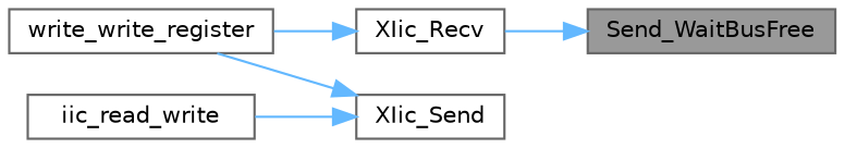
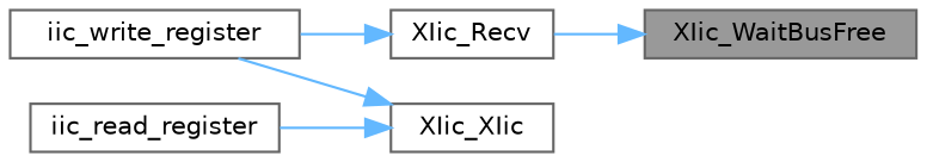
  digraph {
    rankdir=RL
    node [color=grey40 fillcolor=white fontname=Helvetica fontsize=10 shape=box style=filled]
    edge [color=steelblue1 dir=back fontname=Helvetica fontsize=10 labelfontname=Helvetica labelfontsize=10 style=solid]
-   n1 [color=gray40 fillcolor=grey60 fontcolor=black height=0.2 label=Send_WaitBusFree width=0.4]
+   n1 [color=gray40 fillcolor=grey60 fontcolor=black height=0.2 label=XIic_WaitBusFree width=0.4]
    n2 [height=0.2 label=XIic_Recv width=0.4]
-   n3 [height=0.2 label=write_write_register width=0.4]
-   n4 [height=0.2 label=XIic_Send width=0.4]
-   n5 [height=0.2 label=iic_read_write width=0.4]
+   n3 [height=0.2 label=iic_write_register width=0.4]
+   n4 [height=0.2 label=XIic_XIic width=0.4]
+   n5 [height=0.2 label=iic_read_register width=0.4]
    n1 -> n2
    n2 -> n3
    n4 -> n3
    n4 -> n5
  }
